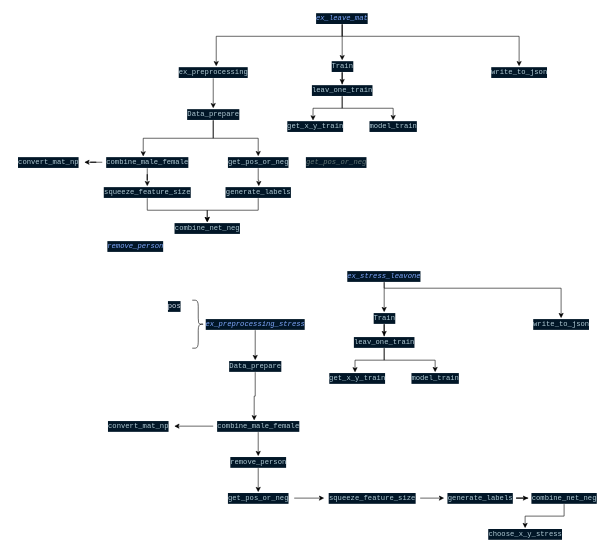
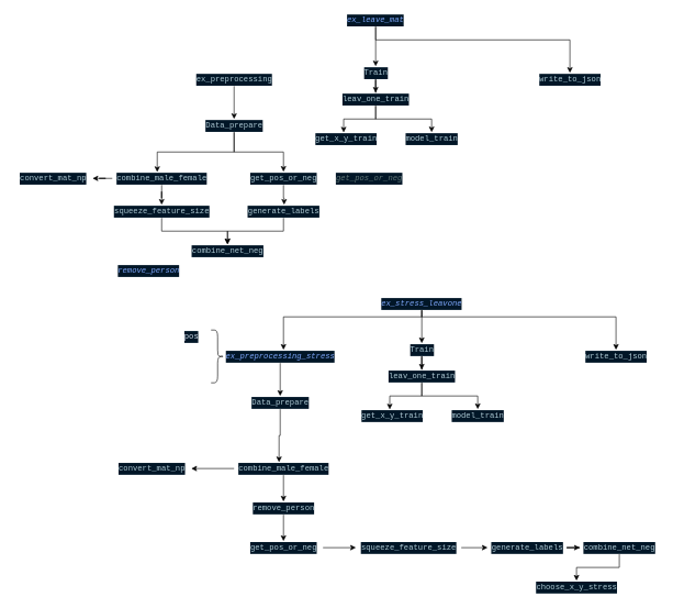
  <mxCell id="0" />
  <mxCell id="1" parent="0" />
- <mxCell id="2" style="edgeStyle=orthogonalEdgeStyle;rounded=0;orthogonalLoop=1;jettySize=auto;html=1;" edge="1" parent="1" source="5" target="7"><mxGeometry relative="1" as="geometry"><Array as="points"><mxPoint x="570" y="60" /><mxPoint x="360" y="60" /></Array></mxGeometry></mxCell>
  <mxCell id="3" style="edgeStyle=orthogonalEdgeStyle;rounded=0;orthogonalLoop=1;jettySize=auto;html=1;" edge="1" parent="1" source="5" target="9"><mxGeometry relative="1" as="geometry" /></mxCell>
  <mxCell id="4" style="edgeStyle=orthogonalEdgeStyle;rounded=0;orthogonalLoop=1;jettySize=auto;html=1;" edge="1" parent="1" source="5" target="13"><mxGeometry relative="1" as="geometry"><Array as="points"><mxPoint x="570" y="60" /><mxPoint x="865" y="60" /></Array></mxGeometry></mxCell>
  <mxCell id="5" value="&lt;div style=&quot;color: rgb(214 , 222 , 235) ; background-color: rgb(1 , 22 , 39) ; font-family: &amp;#34;menlo&amp;#34; , &amp;#34;monaco&amp;#34; , &amp;#34;courier new&amp;#34; , monospace ; line-height: 18px&quot;&gt;&lt;span style=&quot;color: #82aaff ; font-style: italic&quot;&gt;ex_leave_mat&lt;/span&gt;&lt;/div&gt;" style="text;html=1;strokeColor=none;fillColor=none;align=center;verticalAlign=middle;whiteSpace=wrap;rounded=0;" vertex="1" parent="1"><mxGeometry x="550" y="20" width="40" height="20" as="geometry" /></mxCell>
  <mxCell id="6" style="edgeStyle=orthogonalEdgeStyle;rounded=0;orthogonalLoop=1;jettySize=auto;html=1;" edge="1" parent="1" source="7" target="16"><mxGeometry relative="1" as="geometry" /></mxCell>
  <mxCell id="7" value="&lt;div style=&quot;color: rgb(214 , 222 , 235) ; background-color: rgb(1 , 22 , 39) ; font-family: &amp;#34;menlo&amp;#34; , &amp;#34;monaco&amp;#34; , &amp;#34;courier new&amp;#34; , monospace ; line-height: 18px&quot;&gt;&lt;span style=&quot;color: #b2ccd6&quot;&gt;ex_preprocessing&lt;/span&gt;&lt;/div&gt;" style="text;html=1;align=center;verticalAlign=middle;resizable=0;points=[];autosize=1;" vertex="1" parent="1"><mxGeometry x="290" y="110" width="130" height="20" as="geometry" /></mxCell>
  <mxCell id="8" style="edgeStyle=orthogonalEdgeStyle;rounded=0;orthogonalLoop=1;jettySize=auto;html=1;" edge="1" parent="1" source="9" target="12"><mxGeometry relative="1" as="geometry" /></mxCell>
  <mxCell id="9" value="&lt;div style=&quot;color: rgb(214 , 222 , 235) ; background-color: rgb(1 , 22 , 39) ; font-family: &amp;#34;menlo&amp;#34; , &amp;#34;monaco&amp;#34; , &amp;#34;courier new&amp;#34; , monospace ; line-height: 18px&quot;&gt;&lt;span style=&quot;color: #b2ccd6&quot;&gt;Train&lt;/span&gt;&lt;/div&gt;" style="text;html=1;align=center;verticalAlign=middle;resizable=0;points=[];autosize=1;" vertex="1" parent="1"><mxGeometry x="545" y="100" width="50" height="20" as="geometry" /></mxCell>
  <mxCell id="10" style="edgeStyle=orthogonalEdgeStyle;rounded=0;orthogonalLoop=1;jettySize=auto;html=1;entryX=0.467;entryY=0.02;entryDx=0;entryDy=0;entryPerimeter=0;" edge="1" parent="1" source="12" target="27"><mxGeometry relative="1" as="geometry" /></mxCell>
  <mxCell id="11" style="edgeStyle=orthogonalEdgeStyle;rounded=0;orthogonalLoop=1;jettySize=auto;html=1;" edge="1" parent="1" source="12" target="28"><mxGeometry relative="1" as="geometry" /></mxCell>
  <mxCell id="12" value="&lt;div style=&quot;color: rgb(214 , 222 , 235) ; background-color: rgb(1 , 22 , 39) ; font-family: &amp;#34;menlo&amp;#34; , &amp;#34;monaco&amp;#34; , &amp;#34;courier new&amp;#34; , monospace ; line-height: 18px&quot;&gt;&lt;span style=&quot;color: #b2ccd6&quot;&gt;leav_one_train&lt;/span&gt;&lt;/div&gt;" style="text;html=1;align=center;verticalAlign=middle;resizable=0;points=[];autosize=1;" vertex="1" parent="1"><mxGeometry x="510" y="140" width="120" height="20" as="geometry" /></mxCell>
  <mxCell id="13" value="&lt;div style=&quot;color: rgb(214 , 222 , 235) ; background-color: rgb(1 , 22 , 39) ; font-family: &amp;#34;menlo&amp;#34; , &amp;#34;monaco&amp;#34; , &amp;#34;courier new&amp;#34; , monospace ; line-height: 18px&quot;&gt;&lt;span style=&quot;color: #b2ccd6&quot;&gt;write_to_json&lt;/span&gt;&lt;/div&gt;" style="text;html=1;align=center;verticalAlign=middle;resizable=0;points=[];autosize=1;" vertex="1" parent="1"><mxGeometry x="810" y="110" width="110" height="20" as="geometry" /></mxCell>
  <mxCell id="14" style="edgeStyle=orthogonalEdgeStyle;rounded=0;orthogonalLoop=1;jettySize=auto;html=1;entryX=0.455;entryY=0.02;entryDx=0;entryDy=0;entryPerimeter=0;" edge="1" parent="1" source="16" target="19"><mxGeometry relative="1" as="geometry" /></mxCell>
  <mxCell id="15" style="edgeStyle=orthogonalEdgeStyle;rounded=0;orthogonalLoop=1;jettySize=auto;html=1;" edge="1" parent="1" source="16" target="21"><mxGeometry relative="1" as="geometry" /></mxCell>
  <mxCell id="16" value="&lt;div style=&quot;color: rgb(214 , 222 , 235) ; background-color: rgb(1 , 22 , 39) ; font-family: &amp;#34;menlo&amp;#34; , &amp;#34;monaco&amp;#34; , &amp;#34;courier new&amp;#34; , monospace ; line-height: 18px&quot;&gt;&lt;span style=&quot;color: #b2ccd6&quot;&gt;Data_prepare&lt;/span&gt;&lt;/div&gt;" style="text;html=1;align=center;verticalAlign=middle;resizable=0;points=[];autosize=1;" vertex="1" parent="1"><mxGeometry x="305" y="180" width="100" height="20" as="geometry" /></mxCell>
  <mxCell id="17" style="edgeStyle=orthogonalEdgeStyle;rounded=0;orthogonalLoop=1;jettySize=auto;html=1;" edge="1" parent="1" source="19" target="23"><mxGeometry relative="1" as="geometry" /></mxCell>
  <mxCell id="18" style="edgeStyle=orthogonalEdgeStyle;rounded=0;orthogonalLoop=1;jettySize=auto;html=1;" edge="1" parent="1" source="19" target="30"><mxGeometry relative="1" as="geometry" /></mxCell>
  <mxCell id="19" value="&lt;div style=&quot;color: rgb(214 , 222 , 235) ; background-color: rgb(1 , 22 , 39) ; font-family: &amp;#34;menlo&amp;#34; , &amp;#34;monaco&amp;#34; , &amp;#34;courier new&amp;#34; , monospace ; line-height: 18px&quot;&gt;&lt;span style=&quot;color: #b2ccd6&quot;&gt;combine_male_female&lt;/span&gt;&lt;/div&gt;" style="text;html=1;align=center;verticalAlign=middle;resizable=0;points=[];autosize=1;" vertex="1" parent="1"><mxGeometry x="170" y="260" width="150" height="20" as="geometry" /></mxCell>
  <mxCell id="20" style="edgeStyle=orthogonalEdgeStyle;rounded=0;orthogonalLoop=1;jettySize=auto;html=1;entryX=0.508;entryY=0;entryDx=0;entryDy=0;entryPerimeter=0;" edge="1" parent="1" source="21" target="25"><mxGeometry relative="1" as="geometry" /></mxCell>
  <mxCell id="21" value="&lt;div style=&quot;color: rgb(214 , 222 , 235) ; background-color: rgb(1 , 22 , 39) ; font-family: &amp;#34;menlo&amp;#34; , &amp;#34;monaco&amp;#34; , &amp;#34;courier new&amp;#34; , monospace ; line-height: 18px&quot;&gt;&lt;span style=&quot;color: #b2ccd6&quot;&gt;get_pos_or_neg&lt;/span&gt;&lt;/div&gt;" style="text;html=1;align=center;verticalAlign=middle;resizable=0;points=[];autosize=1;" vertex="1" parent="1"><mxGeometry x="370" y="260" width="120" height="20" as="geometry" /></mxCell>
  <mxCell id="22" style="edgeStyle=orthogonalEdgeStyle;rounded=0;orthogonalLoop=1;jettySize=auto;html=1;" edge="1" parent="1" source="23" target="26"><mxGeometry relative="1" as="geometry" /></mxCell>
  <mxCell id="23" value="&lt;div style=&quot;color: rgb(214 , 222 , 235) ; background-color: rgb(1 , 22 , 39) ; font-family: &amp;#34;menlo&amp;#34; , &amp;#34;monaco&amp;#34; , &amp;#34;courier new&amp;#34; , monospace ; line-height: 18px&quot;&gt;&lt;span style=&quot;color: #b2ccd6&quot;&gt;squeeze_feature_size&lt;/span&gt;&lt;/div&gt;" style="text;html=1;align=center;verticalAlign=middle;resizable=0;points=[];autosize=1;" vertex="1" parent="1"><mxGeometry x="165" y="310" width="160" height="20" as="geometry" /></mxCell>
  <mxCell id="24" style="edgeStyle=orthogonalEdgeStyle;rounded=0;orthogonalLoop=1;jettySize=auto;html=1;" edge="1" parent="1" source="25" target="26"><mxGeometry relative="1" as="geometry" /></mxCell>
  <mxCell id="25" value="&lt;div style=&quot;color: rgb(214 , 222 , 235) ; background-color: rgb(1 , 22 , 39) ; font-family: &amp;#34;menlo&amp;#34; , &amp;#34;monaco&amp;#34; , &amp;#34;courier new&amp;#34; , monospace ; line-height: 18px&quot;&gt;&lt;span style=&quot;color: #b2ccd6&quot;&gt;generate_labels&lt;/span&gt;&lt;/div&gt;" style="text;html=1;align=center;verticalAlign=middle;resizable=0;points=[];autosize=1;" vertex="1" parent="1"><mxGeometry x="370" y="310" width="120" height="20" as="geometry" /></mxCell>
  <mxCell id="26" value="&lt;div style=&quot;color: rgb(214 , 222 , 235) ; background-color: rgb(1 , 22 , 39) ; font-family: &amp;#34;menlo&amp;#34; , &amp;#34;monaco&amp;#34; , &amp;#34;courier new&amp;#34; , monospace ; line-height: 18px&quot;&gt;&lt;span style=&quot;color: #b2ccd6&quot;&gt;combine_net_neg&lt;/span&gt;&lt;/div&gt;" style="text;html=1;align=center;verticalAlign=middle;resizable=0;points=[];autosize=1;" vertex="1" parent="1"><mxGeometry x="285" y="370" width="120" height="20" as="geometry" /></mxCell>
  <mxCell id="27" value="&lt;div style=&quot;color: rgb(214 , 222 , 235) ; background-color: rgb(1 , 22 , 39) ; font-family: &amp;#34;menlo&amp;#34; , &amp;#34;monaco&amp;#34; , &amp;#34;courier new&amp;#34; , monospace ; line-height: 18px&quot;&gt;&lt;span style=&quot;color: #b2ccd6&quot;&gt;get_x_y_train&lt;/span&gt;&lt;/div&gt;" style="text;html=1;align=center;verticalAlign=middle;resizable=0;points=[];autosize=1;" vertex="1" parent="1"><mxGeometry x="470" y="200" width="110" height="20" as="geometry" /></mxCell>
  <mxCell id="28" value="&lt;div style=&quot;color: rgb(214 , 222 , 235) ; background-color: rgb(1 , 22 , 39) ; font-family: &amp;#34;menlo&amp;#34; , &amp;#34;monaco&amp;#34; , &amp;#34;courier new&amp;#34; , monospace ; line-height: 18px&quot;&gt;&lt;span style=&quot;color: #b2ccd6&quot;&gt;model_train&lt;/span&gt;&lt;/div&gt;" style="text;html=1;align=center;verticalAlign=middle;resizable=0;points=[];autosize=1;" vertex="1" parent="1"><mxGeometry x="610" y="200" width="90" height="20" as="geometry" /></mxCell>
  <mxCell id="29" value="&lt;div style=&quot;color: rgb(214 , 222 , 235) ; background-color: rgb(1 , 22 , 39) ; font-family: &amp;#34;menlo&amp;#34; , &amp;#34;monaco&amp;#34; , &amp;#34;courier new&amp;#34; , monospace ; line-height: 18px&quot;&gt;&lt;span style=&quot;color: #82aaff ; font-style: italic&quot;&gt;remove_person&lt;/span&gt;&lt;/div&gt;" style="text;html=1;align=center;verticalAlign=middle;resizable=0;points=[];autosize=1;" vertex="1" parent="1"><mxGeometry x="170" y="400" width="110" height="20" as="geometry" /></mxCell>
  <mxCell id="30" value="&lt;div style=&quot;color: rgb(214 , 222 , 235) ; background-color: rgb(1 , 22 , 39) ; font-family: &amp;#34;menlo&amp;#34; , &amp;#34;monaco&amp;#34; , &amp;#34;courier new&amp;#34; , monospace ; line-height: 18px&quot;&gt;&lt;span style=&quot;color: #b2ccd6&quot;&gt;convert_mat_np&lt;/span&gt;&lt;/div&gt;" style="text;html=1;align=center;verticalAlign=middle;resizable=0;points=[];autosize=1;" vertex="1" parent="1"><mxGeometry x="20" y="260" width="120" height="20" as="geometry" /></mxCell>
  <mxCell id="31" value="&lt;div style=&quot;color: rgb(214 , 222 , 235) ; background-color: rgb(1 , 22 , 39) ; font-family: &amp;#34;menlo&amp;#34; , &amp;#34;monaco&amp;#34; , &amp;#34;courier new&amp;#34; , monospace ; line-height: 18px&quot;&gt;&lt;span style=&quot;color: #637777 ; font-style: italic&quot;&gt;get_pos_or_neg&lt;/span&gt;&lt;/div&gt;" style="text;html=1;align=center;verticalAlign=middle;resizable=0;points=[];autosize=1;" vertex="1" parent="1"><mxGeometry x="500" y="260" width="120" height="20" as="geometry" /></mxCell>
+ <mxCell id="32" style="edgeStyle=orthogonalEdgeStyle;rounded=0;orthogonalLoop=1;jettySize=auto;html=1;" edge="1" parent="1" source="35" target="37"><mxGeometry relative="1" as="geometry"><Array as="points"><mxPoint x="640" y="480" /><mxPoint x="430" y="480" /></Array></mxGeometry></mxCell>
  <mxCell id="33" style="edgeStyle=orthogonalEdgeStyle;rounded=0;orthogonalLoop=1;jettySize=auto;html=1;" edge="1" parent="1" source="35" target="39"><mxGeometry relative="1" as="geometry" /></mxCell>
  <mxCell id="34" style="edgeStyle=orthogonalEdgeStyle;rounded=0;orthogonalLoop=1;jettySize=auto;html=1;" edge="1" parent="1" source="35" target="43"><mxGeometry relative="1" as="geometry"><Array as="points"><mxPoint x="640" y="480" /><mxPoint x="935" y="480" /></Array></mxGeometry></mxCell>
  <mxCell id="35" value="&lt;div style=&quot;color: rgb(214 , 222 , 235) ; background-color: rgb(1 , 22 , 39) ; font-family: &amp;#34;menlo&amp;#34; , &amp;#34;monaco&amp;#34; , &amp;#34;courier new&amp;#34; , monospace ; line-height: 18px&quot;&gt;&lt;div style=&quot;font-family: &amp;#34;menlo&amp;#34; , &amp;#34;monaco&amp;#34; , &amp;#34;courier new&amp;#34; , monospace ; line-height: 18px&quot;&gt;&lt;span style=&quot;color: #82aaff ; font-style: italic&quot;&gt;ex_stress_leavone&lt;/span&gt;&lt;/div&gt;&lt;/div&gt;" style="text;html=1;strokeColor=none;fillColor=none;align=center;verticalAlign=middle;whiteSpace=wrap;rounded=0;" vertex="1" parent="1"><mxGeometry x="620" y="450" width="40" height="20" as="geometry" /></mxCell>
  <mxCell id="36" style="edgeStyle=orthogonalEdgeStyle;rounded=0;orthogonalLoop=1;jettySize=auto;html=1;" edge="1" parent="1" source="37" target="45"><mxGeometry relative="1" as="geometry" /></mxCell>
  <mxCell id="37" value="&lt;div style=&quot;color: rgb(214 , 222 , 235) ; background-color: rgb(1 , 22 , 39) ; font-family: &amp;#34;menlo&amp;#34; , &amp;#34;monaco&amp;#34; , &amp;#34;courier new&amp;#34; , monospace ; line-height: 18px&quot;&gt;&lt;div style=&quot;font-family: &amp;#34;menlo&amp;#34; , &amp;#34;monaco&amp;#34; , &amp;#34;courier new&amp;#34; , monospace ; line-height: 18px&quot;&gt;&lt;span style=&quot;color: #82aaff ; font-style: italic&quot;&gt;ex_preprocessing_stress&lt;/span&gt;&lt;/div&gt;&lt;/div&gt;" style="text;html=1;align=center;verticalAlign=middle;resizable=0;points=[];autosize=1;" vertex="1" parent="1"><mxGeometry x="335" y="530" width="180" height="20" as="geometry" /></mxCell>
  <mxCell id="38" style="edgeStyle=orthogonalEdgeStyle;rounded=0;orthogonalLoop=1;jettySize=auto;html=1;" edge="1" parent="1" source="39" target="42"><mxGeometry relative="1" as="geometry" /></mxCell>
  <mxCell id="39" value="&lt;div style=&quot;color: rgb(214 , 222 , 235) ; background-color: rgb(1 , 22 , 39) ; font-family: &amp;#34;menlo&amp;#34; , &amp;#34;monaco&amp;#34; , &amp;#34;courier new&amp;#34; , monospace ; line-height: 18px&quot;&gt;&lt;span style=&quot;color: #b2ccd6&quot;&gt;Train&lt;/span&gt;&lt;/div&gt;" style="text;html=1;align=center;verticalAlign=middle;resizable=0;points=[];autosize=1;" vertex="1" parent="1"><mxGeometry x="615" y="520" width="50" height="20" as="geometry" /></mxCell>
  <mxCell id="40" style="edgeStyle=orthogonalEdgeStyle;rounded=0;orthogonalLoop=1;jettySize=auto;html=1;entryX=0.467;entryY=0.02;entryDx=0;entryDy=0;entryPerimeter=0;" edge="1" parent="1" source="42" target="57"><mxGeometry relative="1" as="geometry" /></mxCell>
  <mxCell id="41" style="edgeStyle=orthogonalEdgeStyle;rounded=0;orthogonalLoop=1;jettySize=auto;html=1;" edge="1" parent="1" source="42" target="58"><mxGeometry relative="1" as="geometry" /></mxCell>
  <mxCell id="42" value="&lt;div style=&quot;color: rgb(214 , 222 , 235) ; background-color: rgb(1 , 22 , 39) ; font-family: &amp;#34;menlo&amp;#34; , &amp;#34;monaco&amp;#34; , &amp;#34;courier new&amp;#34; , monospace ; line-height: 18px&quot;&gt;&lt;span style=&quot;color: #b2ccd6&quot;&gt;leav_one_train&lt;/span&gt;&lt;/div&gt;" style="text;html=1;align=center;verticalAlign=middle;resizable=0;points=[];autosize=1;" vertex="1" parent="1"><mxGeometry x="580" y="560" width="120" height="20" as="geometry" /></mxCell>
  <mxCell id="43" value="&lt;div style=&quot;color: rgb(214 , 222 , 235) ; background-color: rgb(1 , 22 , 39) ; font-family: &amp;#34;menlo&amp;#34; , &amp;#34;monaco&amp;#34; , &amp;#34;courier new&amp;#34; , monospace ; line-height: 18px&quot;&gt;&lt;span style=&quot;color: #b2ccd6&quot;&gt;write_to_json&lt;/span&gt;&lt;/div&gt;" style="text;html=1;align=center;verticalAlign=middle;resizable=0;points=[];autosize=1;" vertex="1" parent="1"><mxGeometry x="880" y="530" width="110" height="20" as="geometry" /></mxCell>
  <mxCell id="44" style="edgeStyle=orthogonalEdgeStyle;rounded=0;orthogonalLoop=1;jettySize=auto;html=1;entryX=0.455;entryY=0.02;entryDx=0;entryDy=0;entryPerimeter=0;" edge="1" parent="1" source="45" target="48"><mxGeometry relative="1" as="geometry" /></mxCell>
  <mxCell id="45" value="&lt;div style=&quot;color: rgb(214 , 222 , 235) ; background-color: rgb(1 , 22 , 39) ; font-family: &amp;#34;menlo&amp;#34; , &amp;#34;monaco&amp;#34; , &amp;#34;courier new&amp;#34; , monospace ; line-height: 18px&quot;&gt;&lt;span style=&quot;color: #b2ccd6&quot;&gt;Data_prepare&lt;/span&gt;&lt;/div&gt;" style="text;html=1;align=center;verticalAlign=middle;resizable=0;points=[];autosize=1;" vertex="1" parent="1"><mxGeometry x="375" y="600" width="100" height="20" as="geometry" /></mxCell>
  <mxCell id="46" style="edgeStyle=orthogonalEdgeStyle;rounded=0;orthogonalLoop=1;jettySize=auto;html=1;" edge="1" parent="1" source="48" target="59"><mxGeometry relative="1" as="geometry" /></mxCell>
  <mxCell id="47" style="edgeStyle=orthogonalEdgeStyle;rounded=0;orthogonalLoop=1;jettySize=auto;html=1;" edge="1" parent="1" source="48" target="63"><mxGeometry relative="1" as="geometry" /></mxCell>
  <mxCell id="48" value="&lt;div style=&quot;color: rgb(214 , 222 , 235) ; background-color: rgb(1 , 22 , 39) ; font-family: &amp;#34;menlo&amp;#34; , &amp;#34;monaco&amp;#34; , &amp;#34;courier new&amp;#34; , monospace ; line-height: 18px&quot;&gt;&lt;span style=&quot;color: #b2ccd6&quot;&gt;combine_male_female&lt;/span&gt;&lt;/div&gt;" style="text;html=1;align=center;verticalAlign=middle;resizable=0;points=[];autosize=1;" vertex="1" parent="1"><mxGeometry x="355" y="700" width="150" height="20" as="geometry" /></mxCell>
  <mxCell id="49" style="edgeStyle=orthogonalEdgeStyle;rounded=0;orthogonalLoop=1;jettySize=auto;html=1;" edge="1" parent="1" source="50" target="52"><mxGeometry relative="1" as="geometry" /></mxCell>
  <mxCell id="50" value="&lt;div style=&quot;color: rgb(214 , 222 , 235) ; background-color: rgb(1 , 22 , 39) ; font-family: &amp;#34;menlo&amp;#34; , &amp;#34;monaco&amp;#34; , &amp;#34;courier new&amp;#34; , monospace ; line-height: 18px&quot;&gt;&lt;span style=&quot;color: #b2ccd6&quot;&gt;get_pos_or_neg&lt;/span&gt;&lt;/div&gt;" style="text;html=1;align=center;verticalAlign=middle;resizable=0;points=[];autosize=1;" vertex="1" parent="1"><mxGeometry x="370" y="820" width="120" height="20" as="geometry" /></mxCell>
  <mxCell id="51" style="edgeStyle=orthogonalEdgeStyle;rounded=0;orthogonalLoop=1;jettySize=auto;html=1;" edge="1" parent="1" source="52" target="54"><mxGeometry relative="1" as="geometry" /></mxCell>
  <mxCell id="52" value="&lt;div style=&quot;color: rgb(214 , 222 , 235) ; background-color: rgb(1 , 22 , 39) ; font-family: &amp;#34;menlo&amp;#34; , &amp;#34;monaco&amp;#34; , &amp;#34;courier new&amp;#34; , monospace ; line-height: 18px&quot;&gt;&lt;span style=&quot;color: #b2ccd6&quot;&gt;squeeze_feature_size&lt;/span&gt;&lt;/div&gt;" style="text;html=1;align=center;verticalAlign=middle;resizable=0;points=[];autosize=1;" vertex="1" parent="1"><mxGeometry x="540" y="820" width="160" height="20" as="geometry" /></mxCell>
  <mxCell id="53" style="edgeStyle=orthogonalEdgeStyle;rounded=0;orthogonalLoop=1;jettySize=auto;html=1;" edge="1" parent="1" source="54" target="56"><mxGeometry relative="1" as="geometry" /></mxCell>
  <mxCell id="54" value="&lt;div style=&quot;color: rgb(214 , 222 , 235) ; background-color: rgb(1 , 22 , 39) ; font-family: &amp;#34;menlo&amp;#34; , &amp;#34;monaco&amp;#34; , &amp;#34;courier new&amp;#34; , monospace ; line-height: 18px&quot;&gt;&lt;span style=&quot;color: #b2ccd6&quot;&gt;generate_labels&lt;/span&gt;&lt;/div&gt;" style="text;html=1;align=center;verticalAlign=middle;resizable=0;points=[];autosize=1;" vertex="1" parent="1"><mxGeometry x="740" y="820" width="120" height="20" as="geometry" /></mxCell>
  <mxCell id="55" style="edgeStyle=orthogonalEdgeStyle;rounded=0;orthogonalLoop=1;jettySize=auto;html=1;" edge="1" parent="1" source="56" target="64"><mxGeometry relative="1" as="geometry" /></mxCell>
  <mxCell id="56" value="&lt;div style=&quot;color: rgb(214 , 222 , 235) ; background-color: rgb(1 , 22 , 39) ; font-family: &amp;#34;menlo&amp;#34; , &amp;#34;monaco&amp;#34; , &amp;#34;courier new&amp;#34; , monospace ; line-height: 18px&quot;&gt;&lt;span style=&quot;color: #b2ccd6&quot;&gt;combine_net_neg&lt;/span&gt;&lt;/div&gt;" style="text;html=1;align=center;verticalAlign=middle;resizable=0;points=[];autosize=1;" vertex="1" parent="1"><mxGeometry x="880" y="820" width="120" height="20" as="geometry" /></mxCell>
  <mxCell id="57" value="&lt;div style=&quot;color: rgb(214 , 222 , 235) ; background-color: rgb(1 , 22 , 39) ; font-family: &amp;#34;menlo&amp;#34; , &amp;#34;monaco&amp;#34; , &amp;#34;courier new&amp;#34; , monospace ; line-height: 18px&quot;&gt;&lt;span style=&quot;color: #b2ccd6&quot;&gt;get_x_y_train&lt;/span&gt;&lt;/div&gt;" style="text;html=1;align=center;verticalAlign=middle;resizable=0;points=[];autosize=1;" vertex="1" parent="1"><mxGeometry x="540" y="620" width="110" height="20" as="geometry" /></mxCell>
  <mxCell id="58" value="&lt;div style=&quot;color: rgb(214 , 222 , 235) ; background-color: rgb(1 , 22 , 39) ; font-family: &amp;#34;menlo&amp;#34; , &amp;#34;monaco&amp;#34; , &amp;#34;courier new&amp;#34; , monospace ; line-height: 18px&quot;&gt;&lt;span style=&quot;color: #b2ccd6&quot;&gt;model_train&lt;/span&gt;&lt;/div&gt;" style="text;html=1;align=center;verticalAlign=middle;resizable=0;points=[];autosize=1;" vertex="1" parent="1"><mxGeometry x="680" y="620" width="90" height="20" as="geometry" /></mxCell>
  <mxCell id="59" value="&lt;div style=&quot;color: rgb(214 , 222 , 235) ; background-color: rgb(1 , 22 , 39) ; font-family: &amp;#34;menlo&amp;#34; , &amp;#34;monaco&amp;#34; , &amp;#34;courier new&amp;#34; , monospace ; line-height: 18px&quot;&gt;&lt;span style=&quot;color: #b2ccd6&quot;&gt;convert_mat_np&lt;/span&gt;&lt;/div&gt;" style="text;html=1;align=center;verticalAlign=middle;resizable=0;points=[];autosize=1;" vertex="1" parent="1"><mxGeometry x="170" y="700" width="120" height="20" as="geometry" /></mxCell>
  <mxCell id="60" value="" style="shape=curlyBracket;whiteSpace=wrap;html=1;rounded=1;rotation=-180;" vertex="1" parent="1"><mxGeometry x="320" y="500" width="20" height="80" as="geometry" /></mxCell>
  <mxCell id="61" value="&lt;div style=&quot;color: rgb(214 , 222 , 235) ; background-color: rgb(1 , 22 , 39) ; font-family: &amp;#34;menlo&amp;#34; , &amp;#34;monaco&amp;#34; , &amp;#34;courier new&amp;#34; , monospace ; line-height: 18px&quot;&gt;pos&lt;/div&gt;" style="text;html=1;align=center;verticalAlign=middle;resizable=0;points=[];autosize=1;" vertex="1" parent="1"><mxGeometry x="270" y="500" width="40" height="20" as="geometry" /></mxCell>
  <mxCell id="62" style="edgeStyle=orthogonalEdgeStyle;rounded=0;orthogonalLoop=1;jettySize=auto;html=1;" edge="1" parent="1" source="63" target="50"><mxGeometry relative="1" as="geometry" /></mxCell>
  <mxCell id="63" value="&lt;div style=&quot;color: rgb(214 , 222 , 235) ; background-color: rgb(1 , 22 , 39) ; font-family: &amp;#34;menlo&amp;#34; , &amp;#34;monaco&amp;#34; , &amp;#34;courier new&amp;#34; , monospace ; line-height: 18px&quot;&gt;&lt;span style=&quot;color: #b2ccd6&quot;&gt;remove_person&lt;/span&gt;&lt;/div&gt;" style="text;html=1;align=center;verticalAlign=middle;resizable=0;points=[];autosize=1;" vertex="1" parent="1"><mxGeometry x="375" y="760" width="110" height="20" as="geometry" /></mxCell>
  <mxCell id="64" value="&lt;div style=&quot;color: rgb(214 , 222 , 235) ; background-color: rgb(1 , 22 , 39) ; font-family: &amp;#34;menlo&amp;#34; , &amp;#34;monaco&amp;#34; , &amp;#34;courier new&amp;#34; , monospace ; line-height: 18px&quot;&gt;&lt;span style=&quot;color: #b2ccd6&quot;&gt;choose_x_y_stress&lt;/span&gt;&lt;/div&gt;" style="text;html=1;align=center;verticalAlign=middle;resizable=0;points=[];autosize=1;" vertex="1" parent="1"><mxGeometry x="805" y="880" width="140" height="20" as="geometry" /></mxCell>
